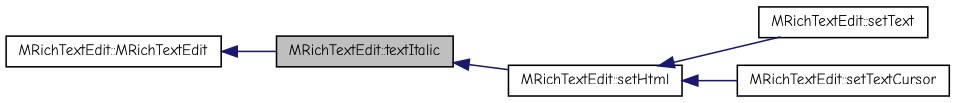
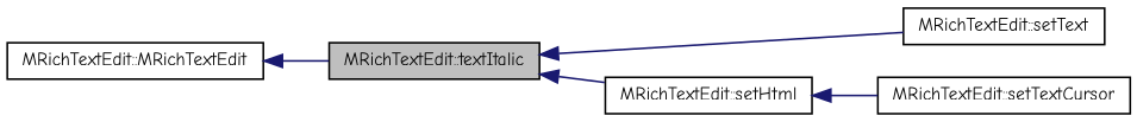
  digraph {
    fontname="Comic Neue"
    rankdir=LR
    node [color=black fillcolor=white fontname="Comic Neue" fontsize=10 shape=record style=filled]
    edge [color=midnightblue dir=back fontname="Comic Neue" fontsize=10 labelfontname=Helvetica labelfontsize=10 style=solid]
    n1 [fillcolor=grey75 fontcolor=black height=0.2 label="MRichTextEdit::textItalic" width=0.4]
    n2 [height=0.2 label="MRichTextEdit::setHtml" width=0.4]
    n3 [height=0.2 label="MRichTextEdit::MRichTextEdit" width=0.4]
    n4 [height=0.2 label="MRichTextEdit::setText" width=0.4]
    n5 [height=0.2 label="MRichTextEdit::setTextCursor" width=0.4]
    n1 -> n2
-   n2 -> n4
+   n1 -> n4
    n2 -> n5
    n3 -> n1
  }
